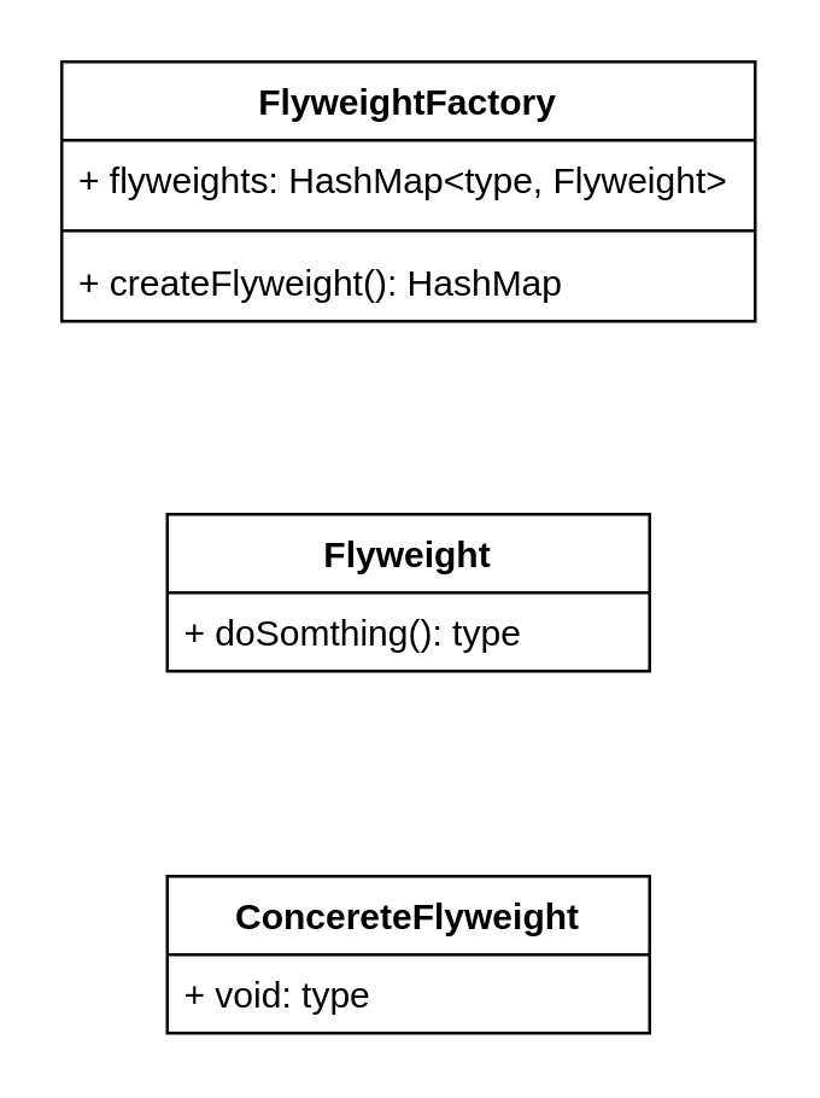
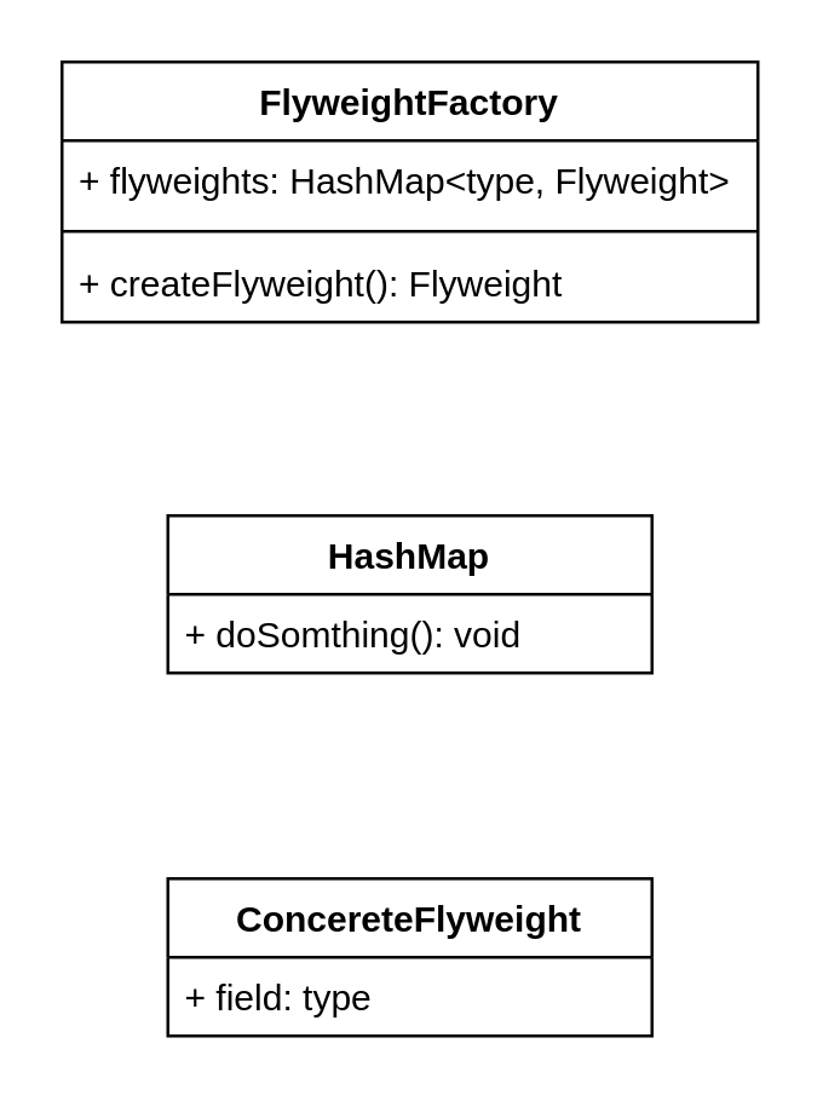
  <mxCell id="0" />
  <mxCell id="1" parent="0" />
- <mxCell id="2" value="Flyweight" style="swimlane;fontStyle=1;align=center;verticalAlign=top;childLayout=stackLayout;horizontal=1;startSize=26;horizontalStack=0;resizeParent=1;resizeParentMax=0;resizeLast=0;collapsible=1;marginBottom=0;" vertex="1" parent="1"><mxGeometry x="55" y="170" width="160" height="52" as="geometry" /></mxCell>
- <mxCell id="3" value="+ doSomthing(): type" style="text;strokeColor=none;fillColor=none;align=left;verticalAlign=top;spacingLeft=4;spacingRight=4;overflow=hidden;rotatable=0;points=[[0,0.5],[1,0.5]];portConstraint=eastwest;" vertex="1" parent="2"><mxGeometry y="26" width="160" height="26" as="geometry" /></mxCell>
+ <mxCell id="2" value="HashMap" style="swimlane;fontStyle=1;align=center;verticalAlign=top;childLayout=stackLayout;horizontal=1;startSize=26;horizontalStack=0;resizeParent=1;resizeParentMax=0;resizeLast=0;collapsible=1;marginBottom=0;" vertex="1" parent="1"><mxGeometry x="55" y="170" width="160" height="52" as="geometry" /></mxCell>
+ <mxCell id="3" value="+ doSomthing(): void" style="text;strokeColor=none;fillColor=none;align=left;verticalAlign=top;spacingLeft=4;spacingRight=4;overflow=hidden;rotatable=0;points=[[0,0.5],[1,0.5]];portConstraint=eastwest;" vertex="1" parent="2"><mxGeometry y="26" width="160" height="26" as="geometry" /></mxCell>
  <mxCell id="4" value="ConcereteFlyweight" style="swimlane;fontStyle=1;align=center;verticalAlign=top;childLayout=stackLayout;horizontal=1;startSize=26;horizontalStack=0;resizeParent=1;resizeParentMax=0;resizeLast=0;collapsible=1;marginBottom=0;" vertex="1" parent="1"><mxGeometry x="55" y="290" width="160" height="52" as="geometry" /></mxCell>
- <mxCell id="5" value="+ void: type" style="text;strokeColor=none;fillColor=none;align=left;verticalAlign=top;spacingLeft=4;spacingRight=4;overflow=hidden;rotatable=0;points=[[0,0.5],[1,0.5]];portConstraint=eastwest;" vertex="1" parent="4"><mxGeometry y="26" width="160" height="26" as="geometry" /></mxCell>
+ <mxCell id="5" value="+ field: type" style="text;strokeColor=none;fillColor=none;align=left;verticalAlign=top;spacingLeft=4;spacingRight=4;overflow=hidden;rotatable=0;points=[[0,0.5],[1,0.5]];portConstraint=eastwest;" vertex="1" parent="4"><mxGeometry y="26" width="160" height="26" as="geometry" /></mxCell>
  <mxCell id="6" value="FlyweightFactory" style="swimlane;fontStyle=1;align=center;verticalAlign=top;childLayout=stackLayout;horizontal=1;startSize=26;horizontalStack=0;resizeParent=1;resizeParentMax=0;resizeLast=0;collapsible=1;marginBottom=0;" vertex="1" parent="1"><mxGeometry x="20" y="20" width="230" height="86" as="geometry" /></mxCell>
  <mxCell id="7" value="+ flyweights: HashMap&lt;type, Flyweight&gt;" style="text;strokeColor=none;fillColor=none;align=left;verticalAlign=top;spacingLeft=4;spacingRight=4;overflow=hidden;rotatable=0;points=[[0,0.5],[1,0.5]];portConstraint=eastwest;" vertex="1" parent="6"><mxGeometry y="26" width="230" height="26" as="geometry" /></mxCell>
  <mxCell id="8" value="" style="line;strokeWidth=1;fillColor=none;align=left;verticalAlign=middle;spacingTop=-1;spacingLeft=3;spacingRight=3;rotatable=0;labelPosition=right;points=[];portConstraint=eastwest;" vertex="1" parent="6"><mxGeometry y="52" width="230" height="8" as="geometry" /></mxCell>
- <mxCell id="9" value="+ createFlyweight(): HashMap" style="text;strokeColor=none;fillColor=none;align=left;verticalAlign=top;spacingLeft=4;spacingRight=4;overflow=hidden;rotatable=0;points=[[0,0.5],[1,0.5]];portConstraint=eastwest;" vertex="1" parent="6"><mxGeometry y="60" width="230" height="26" as="geometry" /></mxCell>
+ <mxCell id="9" value="+ createFlyweight(): Flyweight" style="text;strokeColor=none;fillColor=none;align=left;verticalAlign=top;spacingLeft=4;spacingRight=4;overflow=hidden;rotatable=0;points=[[0,0.5],[1,0.5]];portConstraint=eastwest;" vertex="1" parent="6"><mxGeometry y="60" width="230" height="26" as="geometry" /></mxCell>
